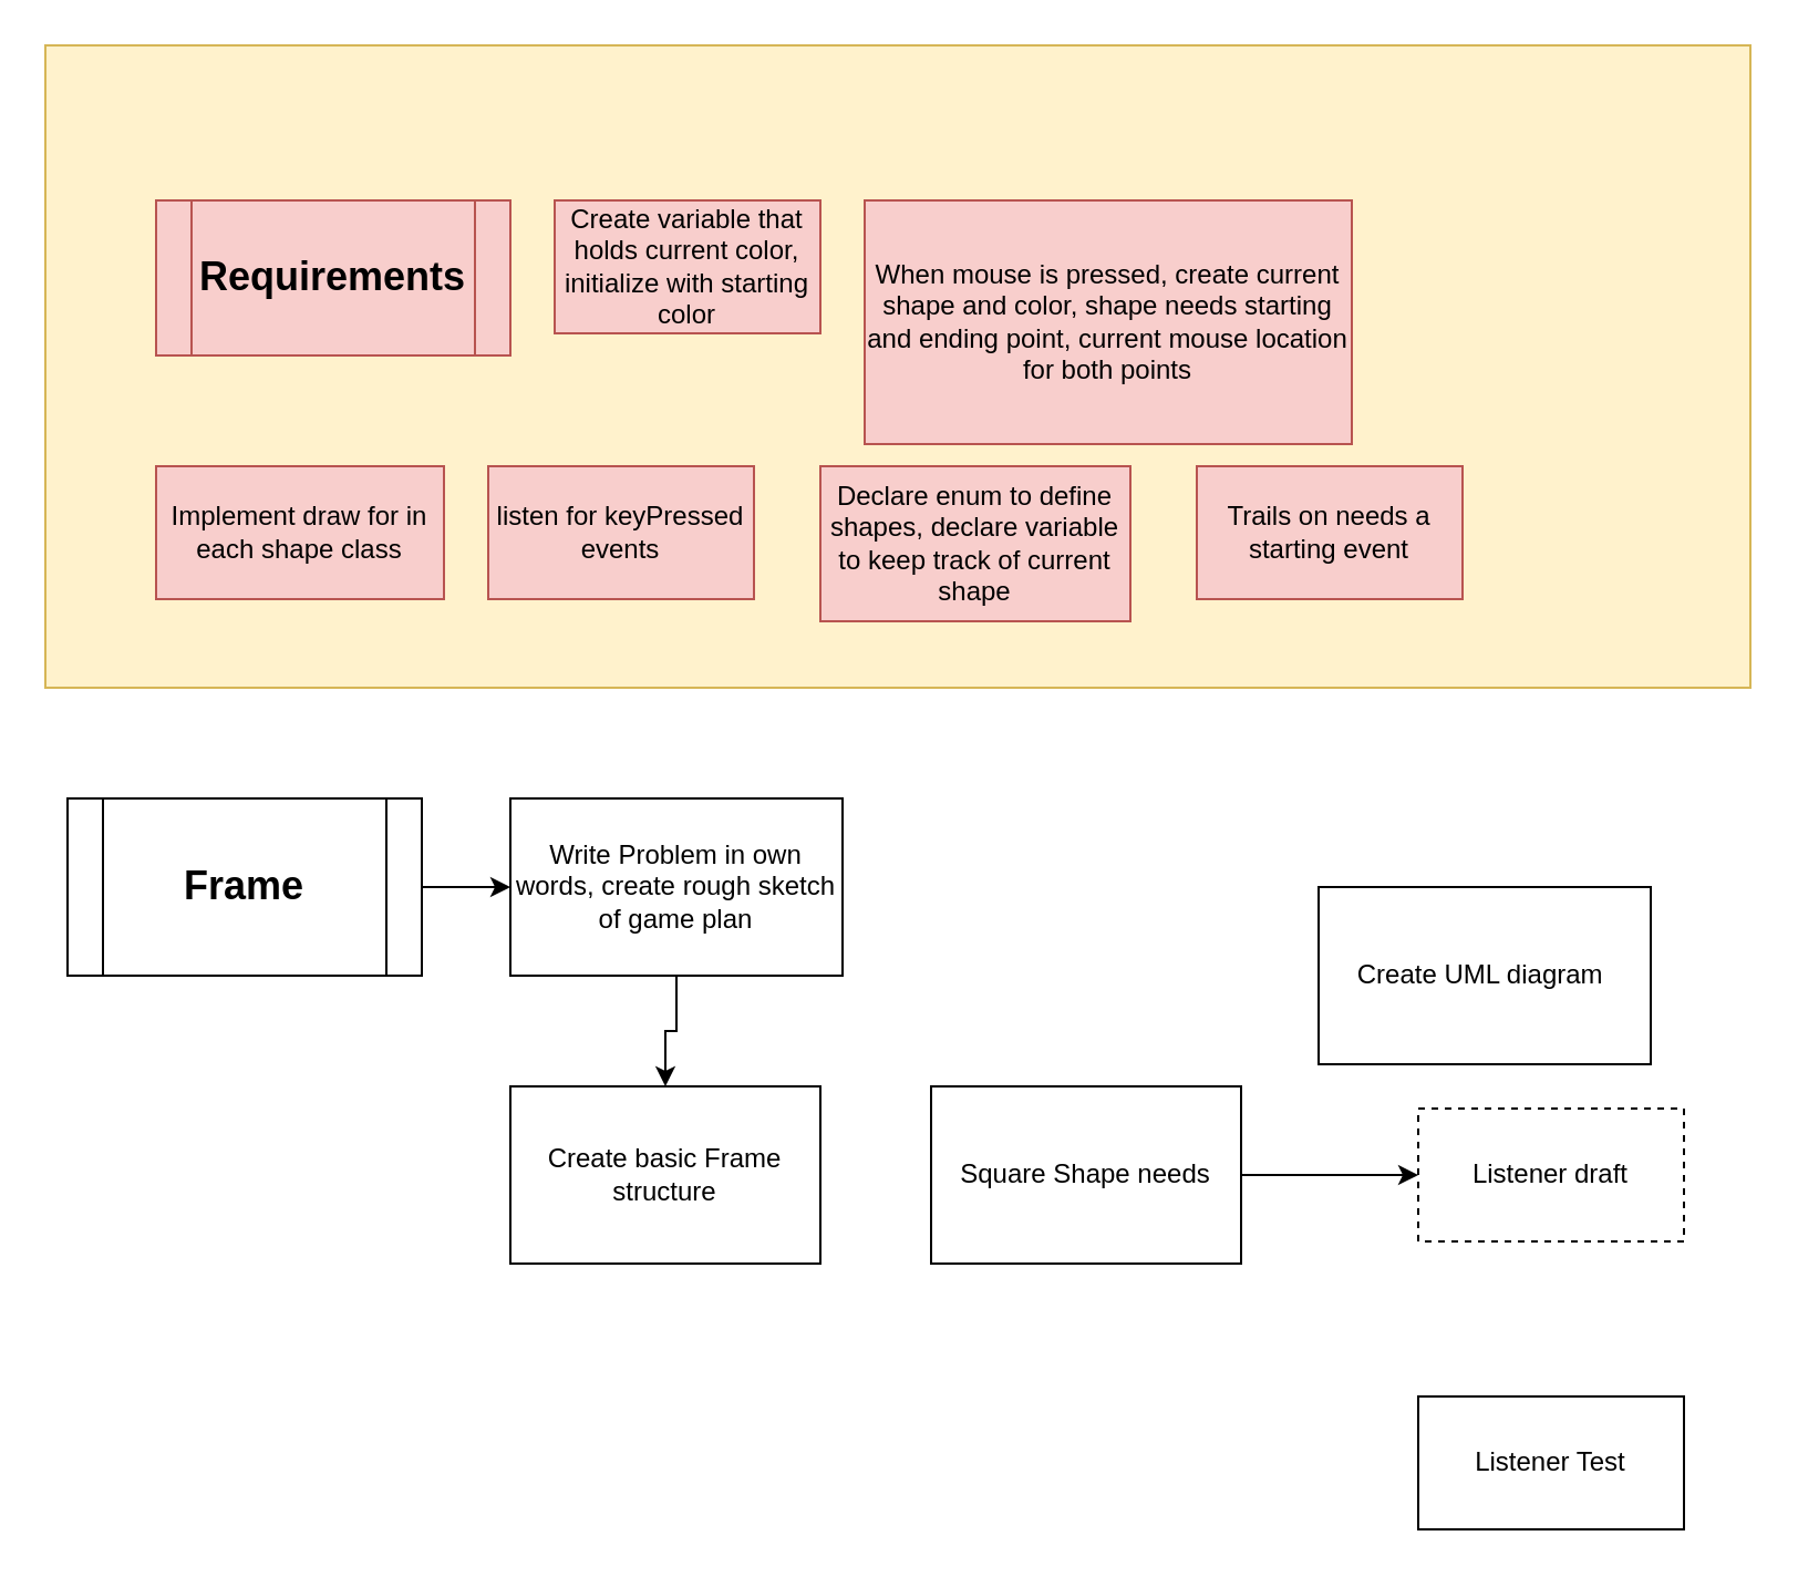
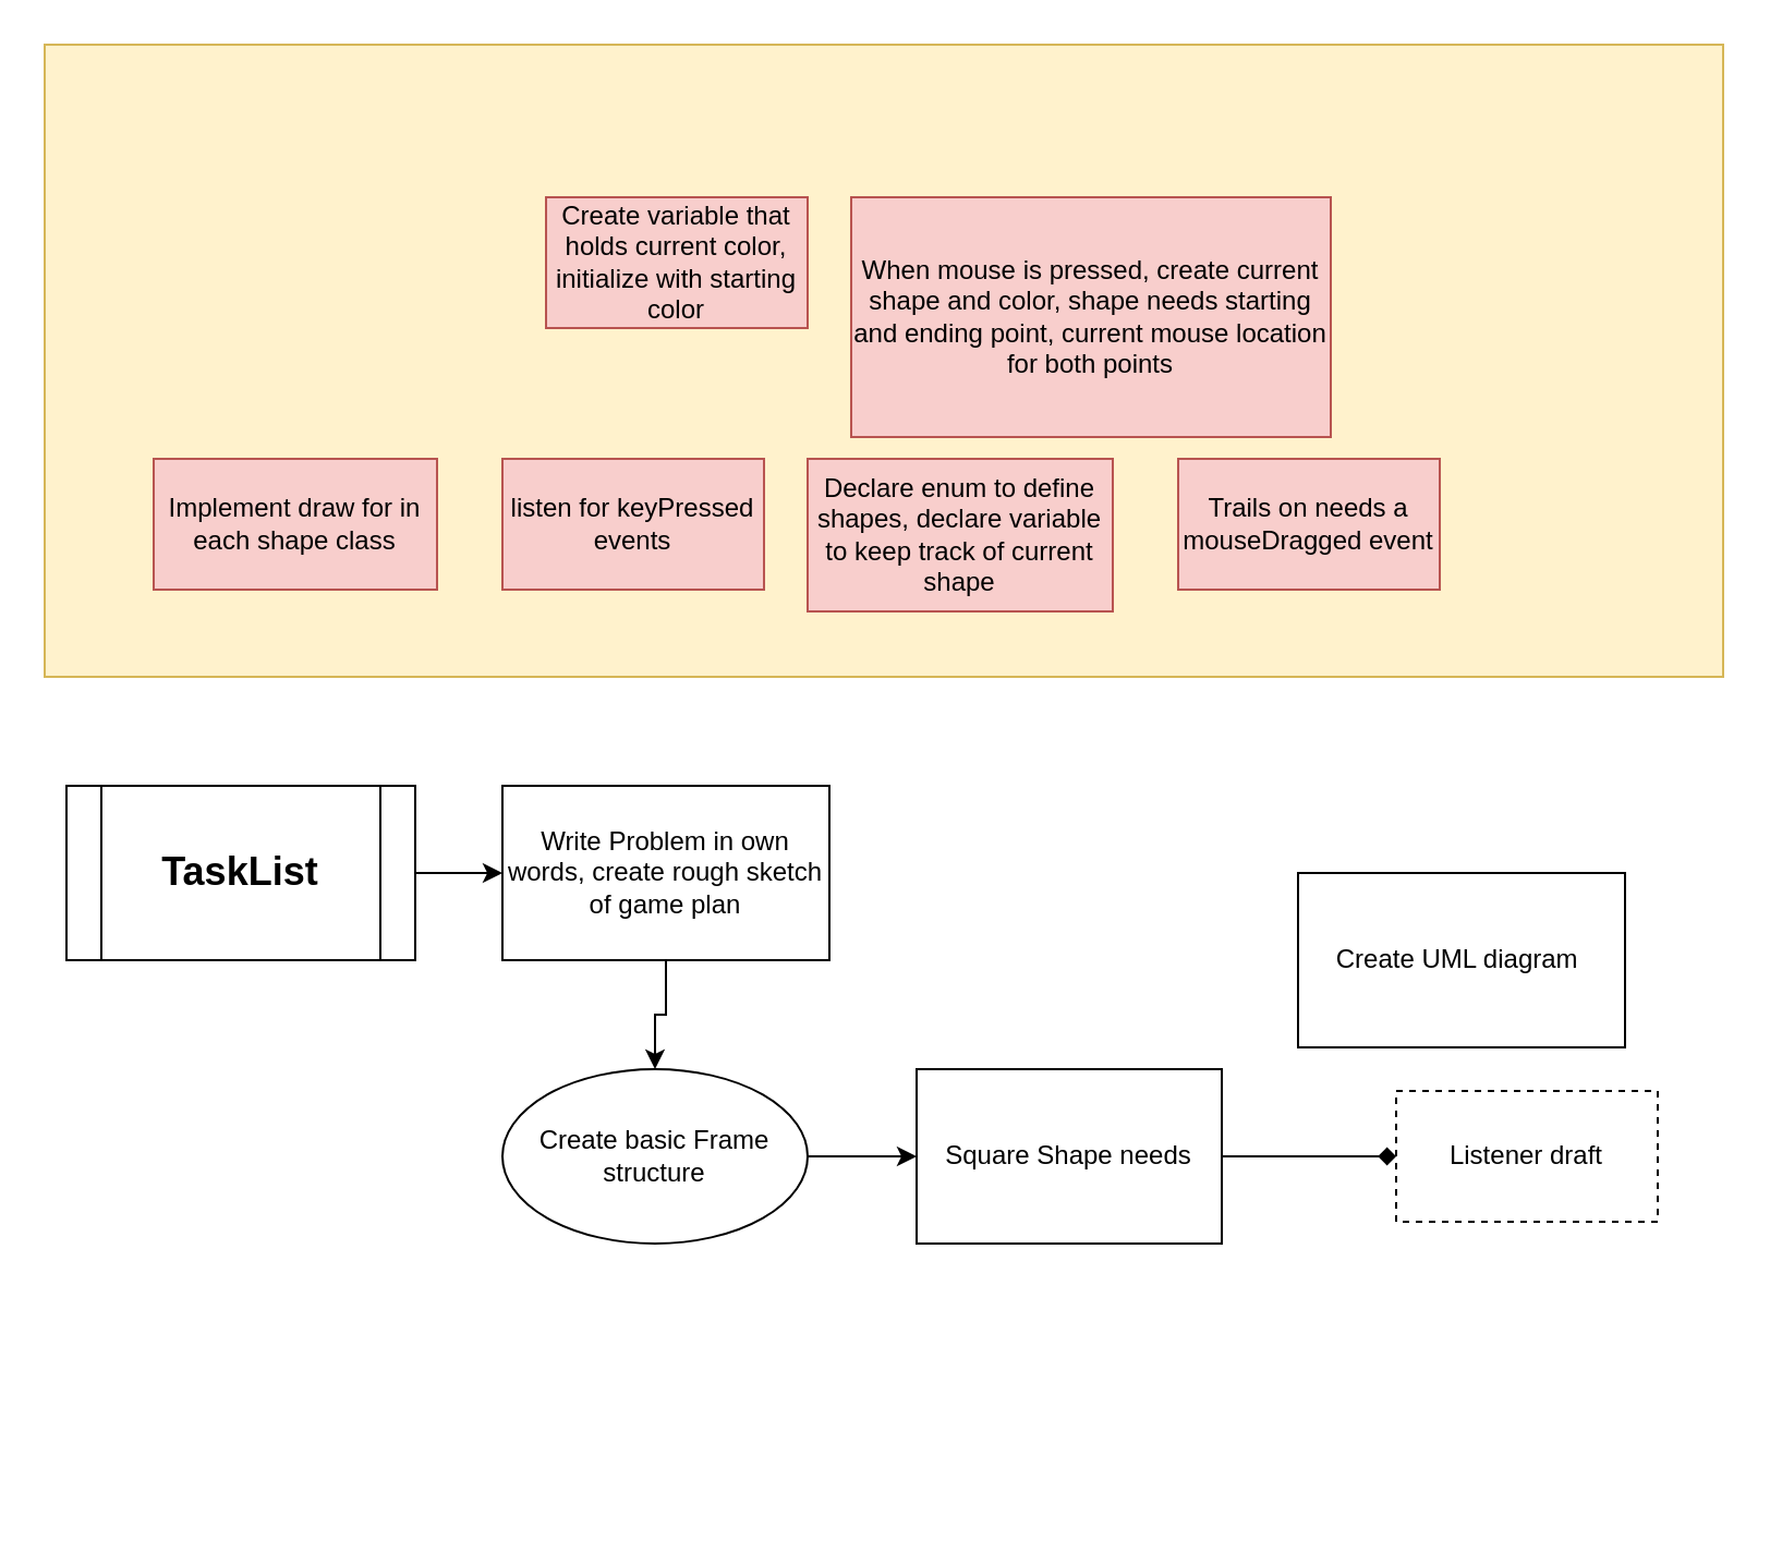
  <mxCell id="0" />
  <mxCell id="1" parent="0" />
  <mxCell id="2" value="" style="rounded=0;whiteSpace=wrap;html=1;fillColor=#fff2cc;strokeColor=#d6b656;" vertex="1" parent="1"><mxGeometry x="20" y="20" width="770" height="290" as="geometry" /></mxCell>
- <mxCell id="3" value="&lt;b&gt;&lt;font style=&quot;font-size: 18px;&quot;&gt;Requirements&lt;/font&gt;&lt;/b&gt;" style="shape=process;whiteSpace=wrap;html=1;backgroundOutline=1;fillColor=#f8cecc;strokeColor=#b85450;" vertex="1" parent="1"><mxGeometry x="70" y="90" width="160" height="70" as="geometry" /></mxCell>
  <mxCell id="4" value="Implement draw for in each shape class" style="whiteSpace=wrap;html=1;fillColor=#f8cecc;strokeColor=#b85450;" vertex="1" parent="1"><mxGeometry x="70" y="210" width="130" height="60" as="geometry" /></mxCell>
  <mxCell id="5" value="Declare enum to define shapes, declare variable to keep track of current shape" style="whiteSpace=wrap;html=1;fillColor=#f8cecc;strokeColor=#b85450;" vertex="1" parent="1"><mxGeometry x="370" y="210" width="140" height="70" as="geometry" /></mxCell>
  <mxCell id="6" value="Create variable that holds current color, initialize with starting color" style="whiteSpace=wrap;html=1;fillColor=#f8cecc;strokeColor=#b85450;" vertex="1" parent="1"><mxGeometry x="250" y="90" width="120" height="60" as="geometry" /></mxCell>
  <mxCell id="7" value="When mouse is pressed, create current shape and color, shape needs starting and ending point, current mouse location for both points" style="whiteSpace=wrap;html=1;fillColor=#f8cecc;strokeColor=#b85450;" vertex="1" parent="1"><mxGeometry x="390" y="90" width="220" height="110" as="geometry" /></mxCell>
- <mxCell id="8" value="Trails on needs a starting event" style="whiteSpace=wrap;html=1;fillColor=#f8cecc;strokeColor=#b85450;" vertex="1" parent="1"><mxGeometry x="540" y="210" width="120" height="60" as="geometry" /></mxCell>
- <mxCell id="9" value="listen for keyPressed events" style="whiteSpace=wrap;html=1;fillColor=#f8cecc;strokeColor=#b85450;" vertex="1" parent="1"><mxGeometry x="220" y="210" width="120" height="60" as="geometry" /></mxCell>
+ <mxCell id="8" value="Trails on needs a mouseDragged event" style="whiteSpace=wrap;html=1;fillColor=#f8cecc;strokeColor=#b85450;" vertex="1" parent="1"><mxGeometry x="540" y="210" width="120" height="60" as="geometry" /></mxCell>
+ <mxCell id="9" value="listen for keyPressed events" style="whiteSpace=wrap;html=1;fillColor=#f8cecc;strokeColor=#b85450;" vertex="1" parent="1"><mxGeometry x="230" y="210" width="120" height="60" as="geometry" /></mxCell>
  <mxCell id="10" style="edgeStyle=orthogonalEdgeStyle;rounded=0;orthogonalLoop=1;jettySize=auto;html=1;" edge="1" parent="1" source="11" target="13"><mxGeometry relative="1" as="geometry" /></mxCell>
- <mxCell id="11" value="&lt;font style=&quot;font-size: 18px;&quot;&gt;&lt;b&gt;Frame&lt;/b&gt;&lt;/font&gt;" style="shape=process;whiteSpace=wrap;html=1;backgroundOutline=1;" vertex="1" parent="1"><mxGeometry y="360" width="160" height="80" as="geometry" x="30" /></mxCell>
+ <mxCell id="11" value="&lt;font style=&quot;font-size: 18px;&quot;&gt;&lt;b&gt;TaskList&lt;/b&gt;&lt;/font&gt;" style="shape=process;whiteSpace=wrap;html=1;backgroundOutline=1;" vertex="1" parent="1"><mxGeometry y="360" width="160" height="80" as="geometry" x="30" /></mxCell>
  <mxCell id="12" style="edgeStyle=orthogonalEdgeStyle;rounded=0;orthogonalLoop=1;jettySize=auto;html=1;entryX=0.5;entryY=0;entryDx=0;entryDy=0;" edge="1" parent="1" source="13" target="16"><mxGeometry relative="1" as="geometry" /></mxCell>
  <mxCell id="13" value="Write Problem in own words, create rough sketch of game plan" style="whiteSpace=wrap;html=1;" vertex="1" parent="1"><mxGeometry x="230" y="360" width="150" height="80" as="geometry" /></mxCell>
  <mxCell id="14" value="Create UML diagram&amp;nbsp;" style="whiteSpace=wrap;html=1;" vertex="1" parent="1"><mxGeometry x="595" y="400" width="150" height="80" as="geometry" /></mxCell>
- <mxCell id="16" value="Create basic Frame structure" style="rounded=0;whiteSpace=wrap;html=1;" vertex="1" parent="1"><mxGeometry x="230" y="490" width="140" height="80" as="geometry" /></mxCell>
- <mxCell id="17" style="edgeStyle=orthogonalEdgeStyle;rounded=0;orthogonalLoop=1;jettySize=auto;html=1;entryX=0;entryY=0.5;entryDx=0;entryDy=0;" edge="1" parent="1" source="18" target="19"><mxGeometry relative="1" as="geometry" /></mxCell>
+ <mxCell id="15" style="edgeStyle=orthogonalEdgeStyle;rounded=0;orthogonalLoop=1;jettySize=auto;html=1;entryX=0;entryY=0.5;entryDx=0;entryDy=0;" edge="1" parent="1" source="16" target="18"><mxGeometry relative="1" as="geometry" /></mxCell>
+ <mxCell id="16" value="Create basic Frame structure" style="ellipse;whiteSpace=wrap;html=1;" vertex="1" parent="1"><mxGeometry x="230" y="490" width="140" height="80" as="geometry" /></mxCell>
+ <mxCell id="17" style="edgeStyle=orthogonalEdgeStyle;rounded=0;orthogonalLoop=1;jettySize=auto;html=1;entryX=0;entryY=0.5;entryDx=0;entryDy=0;endArrow=diamond;" edge="1" parent="1" source="18" target="19"><mxGeometry relative="1" as="geometry" /></mxCell>
  <mxCell id="18" value="Square Shape needs" style="whiteSpace=wrap;html=1;" vertex="1" parent="1"><mxGeometry x="420" y="490" width="140" height="80" as="geometry" /></mxCell>
  <mxCell id="19" value="Listener draft" style="whiteSpace=wrap;html=1;dashed=1;" vertex="1" parent="1"><mxGeometry x="640" y="500" width="120" height="60" as="geometry" /></mxCell>
- <mxCell id="20" value="Listener Test" style="whiteSpace=wrap;html=1;" vertex="1" parent="1"><mxGeometry x="640" y="630" width="120" height="60" as="geometry" /></mxCell>
